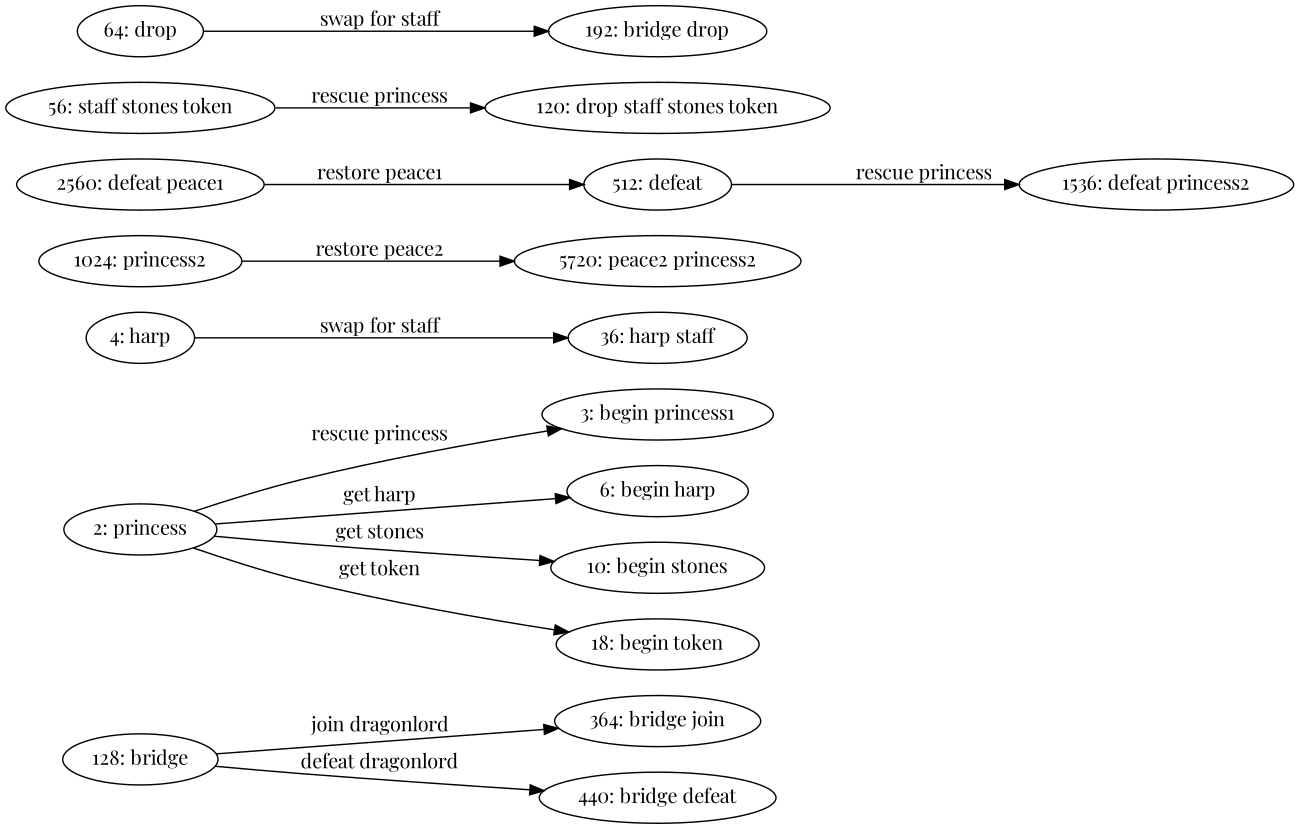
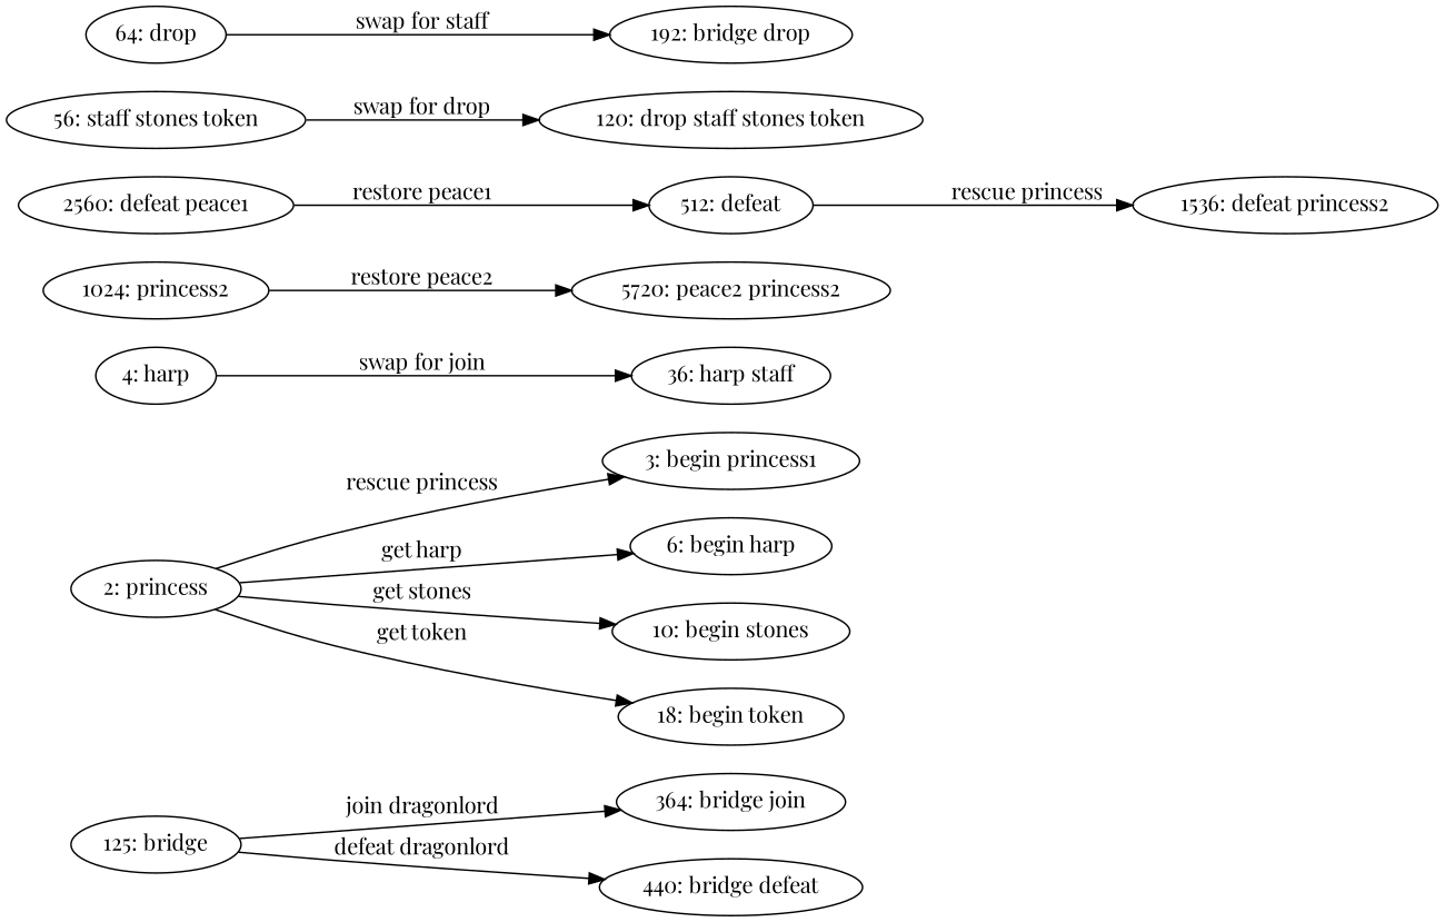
  digraph {
    compound=true
    fontname="Playfair Display"
    rankdir=LR
    node [fontname="Playfair Display"]
    edge [fontname="Playfair Display"]
-   n1 [label="128: bridge"]
+   n1 [label="125: bridge"]
    n2 [label="364: bridge join"]
    n3 [label="440: bridge defeat"]
    n4 [label="2: princess"]
    n5 [label="3: begin princess1"]
    n6 [label="6: begin harp"]
    n7 [label="10: begin stones"]
    n8 [label="18: begin token"]
    n9 [label="4: harp"]
    n10 [label="36: harp staff"]
    n11 [label="1024: princess2"]
    n12 [label="5720: peace2 princess2"]
    n13 [label="512: defeat"]
    n14 [label="1536: defeat princess2"]
    n15 [label="2560: defeat peace1"]
    n16 [label="56: staff stones token"]
    n17 [label="120: drop staff stones token"]
    n18 [label="64: drop"]
    n19 [label="192: bridge drop"]
    n1 -> n2 [label="join dragonlord"]
    n1 -> n3 [label="defeat dragonlord"]
    n4 -> n5 [label="rescue princess"]
    n4 -> n6 [label="get harp"]
    n4 -> n7 [label="get stones"]
    n4 -> n8 [label="get token"]
-   n9 -> n10 [label="swap for staff"]
+   n9 -> n10 [label="swap for join"]
    n11 -> n12 [label="restore peace2"]
    n13 -> n14 [label="rescue princess"]
    n15 -> n13 [label="restore peace1"]
-   n16 -> n17 [label="rescue princess"]
+   n16 -> n17 [label="swap for drop"]
    n18 -> n19 [label="swap for staff"]
  }
